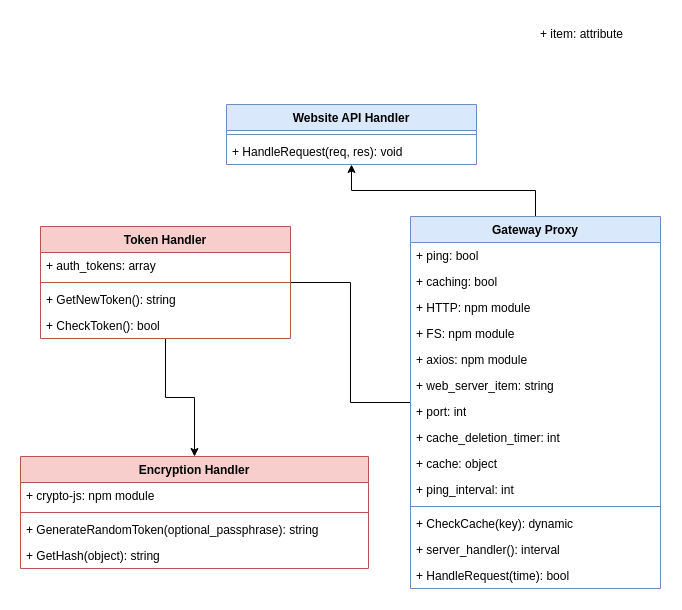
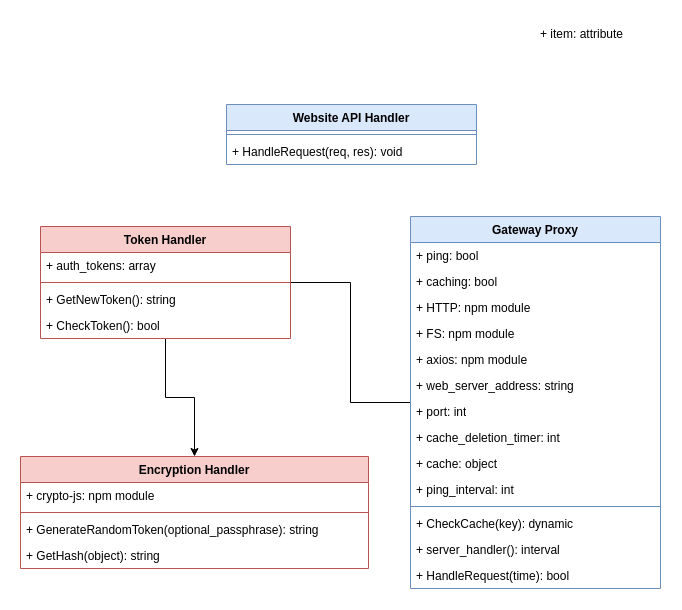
  <mxCell id="0" />
  <mxCell id="1" parent="0" />
- <mxCell id="2" value="" style="edgeStyle=orthogonalEdgeStyle;rounded=0;orthogonalLoop=1;jettySize=auto;html=1;" edge="1" parent="1" source="4" target="20"><mxGeometry relative="1" as="geometry" /></mxCell>
  <mxCell id="3" value="" style="edgeStyle=orthogonalEdgeStyle;rounded=0;orthogonalLoop=1;jettySize=auto;html=1;endArrow=none;" edge="1" parent="1" source="4" target="24"><mxGeometry relative="1" as="geometry" /></mxCell>
  <mxCell id="4" value="Gateway Proxy" style="swimlane;fontStyle=1;align=center;verticalAlign=top;childLayout=stackLayout;horizontal=1;startSize=26;horizontalStack=0;resizeParent=1;resizeParentMax=0;resizeLast=0;collapsible=1;marginBottom=0;whiteSpace=wrap;html=1;fillColor=#dae8fc;strokeColor=#6c8ebf;" vertex="1" parent="1"><mxGeometry x="410" y="216" width="250" height="372" as="geometry" /></mxCell>
  <mxCell id="5" value="+ ping: bool" style="text;strokeColor=none;fillColor=none;align=left;verticalAlign=top;spacingLeft=4;spacingRight=4;overflow=hidden;rotatable=0;points=[[0,0.5],[1,0.5]];portConstraint=eastwest;whiteSpace=wrap;html=1;" vertex="1" parent="4"><mxGeometry y="26" width="250" height="26" as="geometry" /></mxCell>
  <mxCell id="6" value="+ caching: bool" style="text;strokeColor=none;fillColor=none;align=left;verticalAlign=top;spacingLeft=4;spacingRight=4;overflow=hidden;rotatable=0;points=[[0,0.5],[1,0.5]];portConstraint=eastwest;whiteSpace=wrap;html=1;" vertex="1" parent="4"><mxGeometry y="52" width="250" height="26" as="geometry" /></mxCell>
  <mxCell id="7" value="+ HTTP: npm module" style="text;strokeColor=none;fillColor=none;align=left;verticalAlign=top;spacingLeft=4;spacingRight=4;overflow=hidden;rotatable=0;points=[[0,0.5],[1,0.5]];portConstraint=eastwest;whiteSpace=wrap;html=1;" vertex="1" parent="4"><mxGeometry y="78" width="250" height="26" as="geometry" /></mxCell>
  <mxCell id="8" value="+ FS: npm module" style="text;strokeColor=none;fillColor=none;align=left;verticalAlign=top;spacingLeft=4;spacingRight=4;overflow=hidden;rotatable=0;points=[[0,0.5],[1,0.5]];portConstraint=eastwest;whiteSpace=wrap;html=1;" vertex="1" parent="4"><mxGeometry y="104" width="250" height="26" as="geometry" /></mxCell>
  <mxCell id="9" value="+ axios: npm module" style="text;strokeColor=none;fillColor=none;align=left;verticalAlign=top;spacingLeft=4;spacingRight=4;overflow=hidden;rotatable=0;points=[[0,0.5],[1,0.5]];portConstraint=eastwest;whiteSpace=wrap;html=1;" vertex="1" parent="4"><mxGeometry y="130" width="250" height="26" as="geometry" /></mxCell>
- <mxCell id="10" value="+ web_server_item: string" style="text;strokeColor=none;fillColor=none;align=left;verticalAlign=top;spacingLeft=4;spacingRight=4;overflow=hidden;rotatable=0;points=[[0,0.5],[1,0.5]];portConstraint=eastwest;whiteSpace=wrap;html=1;" vertex="1" parent="4"><mxGeometry y="156" width="250" height="26" as="geometry" /></mxCell>
+ <mxCell id="10" value="+ web_server_address: string" style="text;strokeColor=none;fillColor=none;align=left;verticalAlign=top;spacingLeft=4;spacingRight=4;overflow=hidden;rotatable=0;points=[[0,0.5],[1,0.5]];portConstraint=eastwest;whiteSpace=wrap;html=1;" vertex="1" parent="4"><mxGeometry y="156" width="250" height="26" as="geometry" /></mxCell>
  <mxCell id="11" value="+ port: int" style="text;strokeColor=none;fillColor=none;align=left;verticalAlign=top;spacingLeft=4;spacingRight=4;overflow=hidden;rotatable=0;points=[[0,0.5],[1,0.5]];portConstraint=eastwest;whiteSpace=wrap;html=1;" vertex="1" parent="4"><mxGeometry y="182" width="250" height="26" as="geometry" /></mxCell>
  <mxCell id="12" value="+ cache_deletion_timer: int" style="text;strokeColor=none;fillColor=none;align=left;verticalAlign=top;spacingLeft=4;spacingRight=4;overflow=hidden;rotatable=0;points=[[0,0.5],[1,0.5]];portConstraint=eastwest;whiteSpace=wrap;html=1;" vertex="1" parent="4"><mxGeometry y="208" width="250" height="26" as="geometry" /></mxCell>
  <mxCell id="13" value="+ cache: object" style="text;strokeColor=none;fillColor=none;align=left;verticalAlign=top;spacingLeft=4;spacingRight=4;overflow=hidden;rotatable=0;points=[[0,0.5],[1,0.5]];portConstraint=eastwest;whiteSpace=wrap;html=1;" vertex="1" parent="4"><mxGeometry y="234" width="250" height="26" as="geometry" /></mxCell>
  <mxCell id="14" value="+ ping_interval: int" style="text;strokeColor=none;fillColor=none;align=left;verticalAlign=top;spacingLeft=4;spacingRight=4;overflow=hidden;rotatable=0;points=[[0,0.5],[1,0.5]];portConstraint=eastwest;whiteSpace=wrap;html=1;" vertex="1" parent="4"><mxGeometry y="260" width="250" height="26" as="geometry" /></mxCell>
  <mxCell id="15" value="" style="line;strokeWidth=1;fillColor=none;align=left;verticalAlign=middle;spacingTop=-1;spacingLeft=3;spacingRight=3;rotatable=0;labelPosition=right;points=[];portConstraint=eastwest;strokeColor=inherit;" vertex="1" parent="4"><mxGeometry y="286" width="250" height="8" as="geometry" /></mxCell>
  <mxCell id="16" value="+ CheckCache(key): dynamic" style="text;strokeColor=none;fillColor=none;align=left;verticalAlign=top;spacingLeft=4;spacingRight=4;overflow=hidden;rotatable=0;points=[[0,0.5],[1,0.5]];portConstraint=eastwest;whiteSpace=wrap;html=1;" vertex="1" parent="4"><mxGeometry y="294" width="250" height="26" as="geometry" /></mxCell>
  <mxCell id="17" value="+ server_handler(): interval&amp;nbsp;" style="text;strokeColor=none;fillColor=none;align=left;verticalAlign=top;spacingLeft=4;spacingRight=4;overflow=hidden;rotatable=0;points=[[0,0.5],[1,0.5]];portConstraint=eastwest;whiteSpace=wrap;html=1;" vertex="1" parent="4"><mxGeometry y="320" width="250" height="26" as="geometry" /></mxCell>
  <mxCell id="18" value="+ HandleRequest(time): bool" style="text;strokeColor=none;fillColor=none;align=left;verticalAlign=top;spacingLeft=4;spacingRight=4;overflow=hidden;rotatable=0;points=[[0,0.5],[1,0.5]];portConstraint=eastwest;whiteSpace=wrap;html=1;" vertex="1" parent="4"><mxGeometry y="346" width="250" height="26" as="geometry" /></mxCell>
  <mxCell id="19" value="+ item: attribute" style="text;strokeColor=none;fillColor=none;align=left;verticalAlign=top;spacingLeft=4;spacingRight=4;overflow=hidden;rotatable=0;points=[[0,0.5],[1,0.5]];portConstraint=eastwest;whiteSpace=wrap;html=1;" vertex="1" parent="1"><mxGeometry x="534" y="20" width="100" height="26" as="geometry" /></mxCell>
  <mxCell id="20" value="Website API Handler" style="swimlane;fontStyle=1;align=center;verticalAlign=top;childLayout=stackLayout;horizontal=1;startSize=26;horizontalStack=0;resizeParent=1;resizeParentMax=0;resizeLast=0;collapsible=1;marginBottom=0;whiteSpace=wrap;html=1;fillColor=#dae8fc;strokeColor=#6c8ebf;" vertex="1" parent="1"><mxGeometry x="226" y="104" width="250" height="60" as="geometry" /></mxCell>
  <mxCell id="21" value="" style="line;strokeWidth=1;fillColor=none;align=left;verticalAlign=middle;spacingTop=-1;spacingLeft=3;spacingRight=3;rotatable=0;labelPosition=right;points=[];portConstraint=eastwest;strokeColor=inherit;" vertex="1" parent="20"><mxGeometry y="26" width="250" height="8" as="geometry" /></mxCell>
  <mxCell id="22" value="+ HandleRequest(req, res): void" style="text;strokeColor=none;fillColor=none;align=left;verticalAlign=top;spacingLeft=4;spacingRight=4;overflow=hidden;rotatable=0;points=[[0,0.5],[1,0.5]];portConstraint=eastwest;whiteSpace=wrap;html=1;" vertex="1" parent="20"><mxGeometry y="34" width="250" height="26" as="geometry" /></mxCell>
  <mxCell id="23" value="" style="edgeStyle=orthogonalEdgeStyle;rounded=0;orthogonalLoop=1;jettySize=auto;html=1;entryX=0.5;entryY=0;entryDx=0;entryDy=0;" edge="1" parent="1" source="24" target="29"><mxGeometry relative="1" as="geometry"><mxPoint x="165" y="418" as="targetPoint" /></mxGeometry></mxCell>
  <mxCell id="24" value="Token Handler" style="swimlane;fontStyle=1;align=center;verticalAlign=top;childLayout=stackLayout;horizontal=1;startSize=26;horizontalStack=0;resizeParent=1;resizeParentMax=0;resizeLast=0;collapsible=1;marginBottom=0;whiteSpace=wrap;html=1;fillColor=#f8cecc;strokeColor=#b85450;" vertex="1" parent="1"><mxGeometry x="40" y="226" width="250" height="112" as="geometry" /></mxCell>
  <mxCell id="25" value="+ auth_tokens: array" style="text;strokeColor=none;fillColor=none;align=left;verticalAlign=top;spacingLeft=4;spacingRight=4;overflow=hidden;rotatable=0;points=[[0,0.5],[1,0.5]];portConstraint=eastwest;whiteSpace=wrap;html=1;" vertex="1" parent="24"><mxGeometry y="26" width="250" height="26" as="geometry" /></mxCell>
  <mxCell id="26" value="" style="line;strokeWidth=1;fillColor=none;align=left;verticalAlign=middle;spacingTop=-1;spacingLeft=3;spacingRight=3;rotatable=0;labelPosition=right;points=[];portConstraint=eastwest;strokeColor=inherit;" vertex="1" parent="24"><mxGeometry y="52" width="250" height="8" as="geometry" /></mxCell>
  <mxCell id="27" value="+ GetNewToken(): string" style="text;strokeColor=none;fillColor=none;align=left;verticalAlign=top;spacingLeft=4;spacingRight=4;overflow=hidden;rotatable=0;points=[[0,0.5],[1,0.5]];portConstraint=eastwest;whiteSpace=wrap;html=1;" vertex="1" parent="24"><mxGeometry y="60" width="250" height="26" as="geometry" /></mxCell>
  <mxCell id="28" value="+ CheckToken(): bool" style="text;strokeColor=none;fillColor=none;align=left;verticalAlign=top;spacingLeft=4;spacingRight=4;overflow=hidden;rotatable=0;points=[[0,0.5],[1,0.5]];portConstraint=eastwest;whiteSpace=wrap;html=1;" vertex="1" parent="24"><mxGeometry y="86" width="250" height="26" as="geometry" /></mxCell>
  <mxCell id="29" value="Encryption Handler" style="swimlane;fontStyle=1;align=center;verticalAlign=top;childLayout=stackLayout;horizontal=1;startSize=26;horizontalStack=0;resizeParent=1;resizeParentMax=0;resizeLast=0;collapsible=1;marginBottom=0;whiteSpace=wrap;html=1;fillColor=#f8cecc;strokeColor=#b85450;" vertex="1" parent="1"><mxGeometry x="20" y="456" width="348" height="112" as="geometry" /></mxCell>
  <mxCell id="30" value="+ crypto-js: npm module" style="text;align=left;verticalAlign=top;spacingLeft=4;spacingRight=4;overflow=hidden;rotatable=0;points=[[0,0.5],[1,0.5]];portConstraint=eastwest;whiteSpace=wrap;html=1;" vertex="1" parent="29"><mxGeometry y="26" width="348" height="26" as="geometry" /></mxCell>
  <mxCell id="31" value="" style="line;strokeWidth=1;fillColor=none;align=left;verticalAlign=middle;spacingTop=-1;spacingLeft=3;spacingRight=3;rotatable=0;labelPosition=right;points=[];portConstraint=eastwest;strokeColor=inherit;" vertex="1" parent="29"><mxGeometry y="52" width="348" height="8" as="geometry" /></mxCell>
  <mxCell id="32" value="+ GenerateRandomToken(optional_passphrase): string" style="text;strokeColor=none;fillColor=none;align=left;verticalAlign=top;spacingLeft=4;spacingRight=4;overflow=hidden;rotatable=0;points=[[0,0.5],[1,0.5]];portConstraint=eastwest;whiteSpace=wrap;html=1;" vertex="1" parent="29"><mxGeometry y="60" width="348" height="26" as="geometry" /></mxCell>
  <mxCell id="33" value="+ GetHash(object): string" style="text;strokeColor=none;fillColor=none;align=left;verticalAlign=top;spacingLeft=4;spacingRight=4;overflow=hidden;rotatable=0;points=[[0,0.5],[1,0.5]];portConstraint=eastwest;whiteSpace=wrap;html=1;" vertex="1" parent="29"><mxGeometry y="86" width="348" height="26" as="geometry" /></mxCell>
